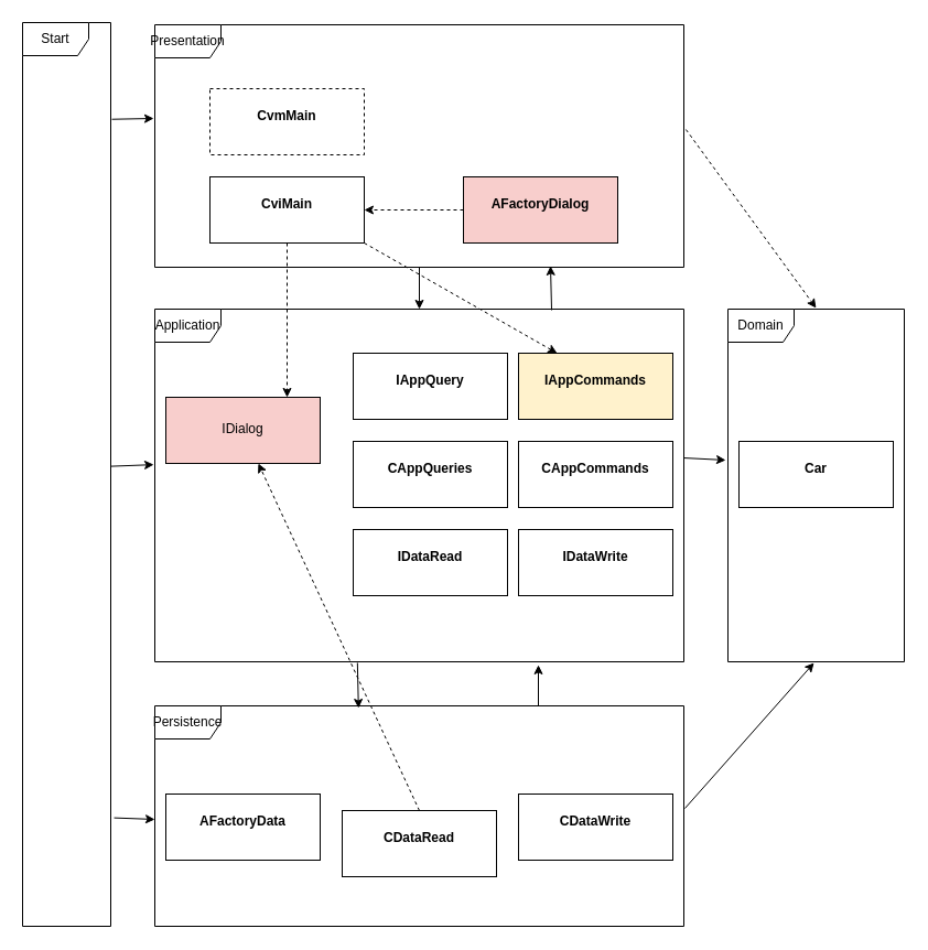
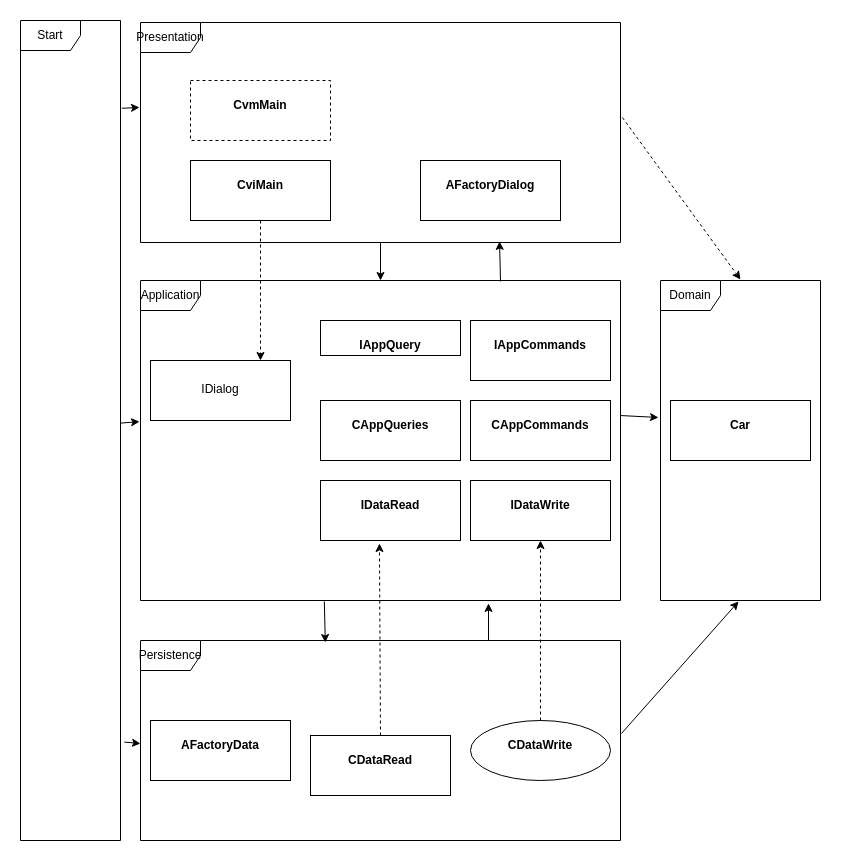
  <mxCell id="0" />
  <mxCell id="1" parent="0" />
  <mxCell id="2" value="Presentation" style="shape=umlFrame;whiteSpace=wrap;html=1;" vertex="1" parent="1"><mxGeometry x="140" y="22" width="480" height="220" as="geometry" /></mxCell>
  <mxCell id="3" value="Application" style="shape=umlFrame;whiteSpace=wrap;html=1;" vertex="1" parent="1"><mxGeometry x="140" y="280" width="480" height="320" as="geometry" /></mxCell>
  <mxCell id="4" value="Domain" style="shape=umlFrame;whiteSpace=wrap;html=1;" vertex="1" parent="1"><mxGeometry x="660" y="280" width="160" height="320" as="geometry" /></mxCell>
  <mxCell id="5" value="Persistence" style="shape=umlFrame;whiteSpace=wrap;html=1;" vertex="1" parent="1"><mxGeometry x="140" y="640" width="480" height="200" as="geometry" /></mxCell>
- <mxCell id="6" value="Start" style="shape=umlFrame;whiteSpace=wrap;html=1;" vertex="1" parent="1"><mxGeometry y="20" width="80" height="820" as="geometry" x="20" /></mxCell>
+ <mxCell id="6" value="Start" style="shape=umlFrame;whiteSpace=wrap;html=1;" vertex="1" parent="1"><mxGeometry x="20" y="20" width="100" height="820" as="geometry" /></mxCell>
  <mxCell id="7" value="&lt;p style=&quot;margin: 0px ; margin-top: 4px ; text-align: center&quot;&gt;&lt;br&gt;&lt;b&gt;CvmMain&lt;/b&gt;&lt;/p&gt;" style="verticalAlign=top;align=left;overflow=fill;fontSize=12;fontFamily=Helvetica;html=1;dashed=1;" vertex="1" parent="1"><mxGeometry x="190" y="80" width="140" height="60" as="geometry" /></mxCell>
  <mxCell id="8" value="&lt;p style=&quot;margin: 0px ; margin-top: 4px ; text-align: center&quot;&gt;&lt;br&gt;&lt;b&gt;CviMain&lt;/b&gt;&lt;/p&gt;" style="verticalAlign=top;align=left;overflow=fill;fontSize=12;fontFamily=Helvetica;html=1;" vertex="1" parent="1"><mxGeometry x="190" y="160" width="140" height="60" as="geometry" /></mxCell>
- <mxCell id="9" value="&lt;p style=&quot;margin: 0px ; margin-top: 4px ; text-align: center&quot;&gt;&lt;br&gt;&lt;b&gt;AFactoryDialog&lt;/b&gt;&lt;/p&gt;" style="verticalAlign=top;align=left;overflow=fill;fontSize=12;fontFamily=Helvetica;html=1;fillColor=#f8cecc;" vertex="1" parent="1"><mxGeometry x="420" y="160" width="140" height="60" as="geometry" /></mxCell>
- <mxCell id="10" value="&lt;p style=&quot;margin: 0px ; margin-top: 4px ; text-align: center&quot;&gt;&lt;br&gt;&lt;/p&gt;&lt;p style=&quot;margin: 0px ; margin-top: 4px ; text-align: center&quot;&gt;IDialog&lt;/p&gt;" style="verticalAlign=top;align=left;overflow=fill;fontSize=12;fontFamily=Helvetica;html=1;fillColor=#f8cecc;" vertex="1" parent="1"><mxGeometry x="150" y="360" width="140" height="60" as="geometry" /></mxCell>
- <mxCell id="11" value="&lt;p style=&quot;margin: 0px ; margin-top: 4px ; text-align: center&quot;&gt;&lt;br&gt;&lt;b&gt;IAppQuery&lt;/b&gt;&lt;/p&gt;" style="verticalAlign=top;align=left;overflow=fill;fontSize=12;fontFamily=Helvetica;html=1;" vertex="1" parent="1"><mxGeometry x="320" y="320" width="140" height="60" as="geometry" /></mxCell>
+ <mxCell id="9" value="&lt;p style=&quot;margin: 0px ; margin-top: 4px ; text-align: center&quot;&gt;&lt;br&gt;&lt;b&gt;AFactoryDialog&lt;/b&gt;&lt;/p&gt;" style="verticalAlign=top;align=left;overflow=fill;fontSize=12;fontFamily=Helvetica;html=1;" vertex="1" parent="1"><mxGeometry x="420" y="160" width="140" height="60" as="geometry" /></mxCell>
+ <mxCell id="10" value="&lt;p style=&quot;margin: 0px ; margin-top: 4px ; text-align: center&quot;&gt;&lt;br&gt;&lt;/p&gt;&lt;p style=&quot;margin: 0px ; margin-top: 4px ; text-align: center&quot;&gt;IDialog&lt;/p&gt;" style="verticalAlign=top;align=left;overflow=fill;fontSize=12;fontFamily=Helvetica;html=1;" vertex="1" parent="1"><mxGeometry x="150" y="360" width="140" height="60" as="geometry" /></mxCell>
+ <mxCell id="11" value="&lt;p style=&quot;margin: 0px ; margin-top: 4px ; text-align: center&quot;&gt;&lt;br&gt;&lt;b&gt;IAppQuery&lt;/b&gt;&lt;/p&gt;" style="verticalAlign=top;align=left;overflow=fill;fontSize=12;fontFamily=Helvetica;html=1;" vertex="1" parent="1"><mxGeometry x="320" y="320" width="140" height="35" as="geometry" /></mxCell>
  <mxCell id="12" value="&lt;p style=&quot;margin: 0px ; margin-top: 4px ; text-align: center&quot;&gt;&lt;br&gt;&lt;b&gt;CAppQueries&lt;/b&gt;&lt;/p&gt;" style="verticalAlign=top;align=left;overflow=fill;fontSize=12;fontFamily=Helvetica;html=1;" vertex="1" parent="1"><mxGeometry x="320" y="400" width="140" height="60" as="geometry" /></mxCell>
  <mxCell id="13" value="&lt;p style=&quot;margin: 0px ; margin-top: 4px ; text-align: center&quot;&gt;&lt;br&gt;&lt;b&gt;IDataRead&lt;/b&gt;&lt;/p&gt;" style="verticalAlign=top;align=left;overflow=fill;fontSize=12;fontFamily=Helvetica;html=1;" vertex="1" parent="1"><mxGeometry x="320" y="480" width="140" height="60" as="geometry" /></mxCell>
- <mxCell id="14" value="&lt;p style=&quot;margin: 0px ; margin-top: 4px ; text-align: center&quot;&gt;&lt;br&gt;&lt;b&gt;IAppCommands&lt;/b&gt;&lt;/p&gt;" style="verticalAlign=top;align=left;overflow=fill;fontSize=12;fontFamily=Helvetica;html=1;fillColor=#fff2cc;" vertex="1" parent="1"><mxGeometry x="470" y="320" width="140" height="60" as="geometry" /></mxCell>
+ <mxCell id="14" value="&lt;p style=&quot;margin: 0px ; margin-top: 4px ; text-align: center&quot;&gt;&lt;br&gt;&lt;b&gt;IAppCommands&lt;/b&gt;&lt;/p&gt;" style="verticalAlign=top;align=left;overflow=fill;fontSize=12;fontFamily=Helvetica;html=1;" vertex="1" parent="1"><mxGeometry x="470" y="320" width="140" height="60" as="geometry" /></mxCell>
  <mxCell id="15" value="&lt;p style=&quot;margin: 0px ; margin-top: 4px ; text-align: center&quot;&gt;&lt;br&gt;&lt;b&gt;CAppCommands&lt;/b&gt;&lt;/p&gt;" style="verticalAlign=top;align=left;overflow=fill;fontSize=12;fontFamily=Helvetica;html=1;" vertex="1" parent="1"><mxGeometry x="470" y="400" width="140" height="60" as="geometry" /></mxCell>
  <mxCell id="16" value="&lt;p style=&quot;margin: 0px ; margin-top: 4px ; text-align: center&quot;&gt;&lt;br&gt;&lt;b&gt;IDataWrite&lt;/b&gt;&lt;/p&gt;" style="verticalAlign=top;align=left;overflow=fill;fontSize=12;fontFamily=Helvetica;html=1;" vertex="1" parent="1"><mxGeometry x="470" y="480" width="140" height="60" as="geometry" /></mxCell>
  <mxCell id="17" value="&lt;p style=&quot;margin: 0px ; margin-top: 4px ; text-align: center&quot;&gt;&lt;br&gt;&lt;b&gt;AFactoryData&lt;/b&gt;&lt;/p&gt;" style="verticalAlign=top;align=left;overflow=fill;fontSize=12;fontFamily=Helvetica;html=1;" vertex="1" parent="1"><mxGeometry x="150" y="720" width="140" height="60" as="geometry" /></mxCell>
- <mxCell id="18" value="&lt;p style=&quot;margin: 0px ; margin-top: 4px ; text-align: center&quot;&gt;&lt;br&gt;&lt;b&gt;CDataWrite&lt;/b&gt;&lt;/p&gt;" style="verticalAlign=top;align=left;overflow=fill;fontSize=12;fontFamily=Helvetica;html=1;" vertex="1" parent="1"><mxGeometry x="470" y="720" width="140" height="60" as="geometry" /></mxCell>
+ <mxCell id="18" value="&lt;p style=&quot;margin: 0px ; margin-top: 4px ; text-align: center&quot;&gt;&lt;br&gt;&lt;b&gt;CDataWrite&lt;/b&gt;&lt;/p&gt;" style="ellipse;verticalAlign=top;align=left;overflow=fill;fontSize=12;fontFamily=Helvetica;html=1;" vertex="1" parent="1"><mxGeometry x="470" y="720" width="140" height="60" as="geometry" /></mxCell>
  <mxCell id="19" value="&lt;p style=&quot;margin: 0px ; margin-top: 4px ; text-align: center&quot;&gt;&lt;br&gt;&lt;b&gt;Car&lt;/b&gt;&lt;/p&gt;" style="verticalAlign=top;align=left;overflow=fill;fontSize=12;fontFamily=Helvetica;html=1;" vertex="1" parent="1"><mxGeometry x="670" y="400" width="140" height="60" as="geometry" /></mxCell>
  <mxCell id="20" value="&lt;p style=&quot;margin: 0px ; margin-top: 4px ; text-align: center&quot;&gt;&lt;br&gt;&lt;b&gt;CDataRead&lt;/b&gt;&lt;/p&gt;" style="verticalAlign=top;align=left;overflow=fill;fontSize=12;fontFamily=Helvetica;html=1;" vertex="1" parent="1"><mxGeometry x="310" y="735" width="140" height="60" as="geometry" /></mxCell>
- <mxCell id="21" value="" style="endArrow=classic;html=1;entryX=1;entryY=0.5;entryDx=0;entryDy=0;exitX=0;exitY=0.5;exitDx=0;exitDy=0;dashed=1;" edge="1" parent="1" source="9" target="8"><mxGeometry width="50" height="50" relative="1" as="geometry"><mxPoint x="430" y="240" as="sourcePoint" /><mxPoint x="480" y="190" as="targetPoint" /></mxGeometry></mxCell>
  <mxCell id="22" value="" style="endArrow=classic;html=1;dashed=1;exitX=0.5;exitY=1;exitDx=0;exitDy=0;" edge="1" parent="1" source="8"><mxGeometry width="50" height="50" relative="1" as="geometry"><mxPoint x="220" y="320" as="sourcePoint" /><mxPoint x="260" y="360" as="targetPoint" /></mxGeometry></mxCell>
- <mxCell id="23" value="" style="endArrow=classic;html=1;dashed=1;exitX=0.5;exitY=0;exitDx=0;exitDy=0;" edge="1" parent="1" source="20" target="10"><mxGeometry width="50" height="50" relative="1" as="geometry"><mxPoint x="360" y="720" as="sourcePoint" /><mxPoint x="410" y="670" as="targetPoint" /></mxGeometry></mxCell>
+ <mxCell id="23" value="" style="endArrow=classic;html=1;dashed=1;exitX=0.5;exitY=0;exitDx=0;exitDy=0;entryX=0.421;entryY=1.05;entryDx=0;entryDy=0;entryPerimeter=0;" edge="1" parent="1" source="20" target="13"><mxGeometry width="50" height="50" relative="1" as="geometry"><mxPoint x="360" y="720" as="sourcePoint" /><mxPoint x="410" y="670" as="targetPoint" /></mxGeometry></mxCell>
+ <mxCell id="24" value="" style="endArrow=classic;html=1;dashed=1;exitX=0.5;exitY=0;exitDx=0;exitDy=0;entryX=0.5;entryY=1;entryDx=0;entryDy=0;" edge="1" parent="1" source="18" target="16"><mxGeometry width="50" height="50" relative="1" as="geometry"><mxPoint x="500" y="700" as="sourcePoint" /><mxPoint x="550" y="650" as="targetPoint" /></mxGeometry></mxCell>
  <mxCell id="25" value="" style="endArrow=classic;html=1;entryX=0.725;entryY=1.009;entryDx=0;entryDy=0;entryPerimeter=0;" edge="1" parent="1" target="3"><mxGeometry width="50" height="50" relative="1" as="geometry"><mxPoint x="488" y="640" as="sourcePoint" /><mxPoint x="520" y="610" as="targetPoint" /></mxGeometry></mxCell>
  <mxCell id="26" value="" style="endArrow=classic;html=1;exitX=0.383;exitY=1.003;exitDx=0;exitDy=0;exitPerimeter=0;entryX=0.385;entryY=0.01;entryDx=0;entryDy=0;entryPerimeter=0;" edge="1" parent="1" source="3" target="5"><mxGeometry width="50" height="50" relative="1" as="geometry"><mxPoint x="310" y="660" as="sourcePoint" /><mxPoint x="360" y="610" as="targetPoint" /></mxGeometry></mxCell>
  <mxCell id="27" value="" style="endArrow=classic;html=1;exitX=1.002;exitY=0.465;exitDx=0;exitDy=0;exitPerimeter=0;entryX=0.488;entryY=1.003;entryDx=0;entryDy=0;entryPerimeter=0;" edge="1" parent="1" source="5" target="4"><mxGeometry width="50" height="50" relative="1" as="geometry"><mxPoint x="680" y="770" as="sourcePoint" /><mxPoint x="730" y="720" as="targetPoint" /></mxGeometry></mxCell>
  <mxCell id="28" value="" style="endArrow=classic;html=1;exitX=1;exitY=0.422;exitDx=0;exitDy=0;exitPerimeter=0;" edge="1" parent="1" source="3"><mxGeometry width="50" height="50" relative="1" as="geometry"><mxPoint x="624" y="417" as="sourcePoint" /><mxPoint x="658" y="417" as="targetPoint" /></mxGeometry></mxCell>
  <mxCell id="29" value="" style="endArrow=classic;html=1;exitX=1.004;exitY=0.432;exitDx=0;exitDy=0;exitPerimeter=0;entryX=0.5;entryY=-0.003;entryDx=0;entryDy=0;entryPerimeter=0;dashed=1;" edge="1" parent="1" source="2" target="4"><mxGeometry width="50" height="50" relative="1" as="geometry"><mxPoint x="720" y="200" as="sourcePoint" /><mxPoint x="770" y="150" as="targetPoint" /></mxGeometry></mxCell>
  <mxCell id="30" value="" style="endArrow=classic;html=1;exitX=0.75;exitY=0.003;exitDx=0;exitDy=0;exitPerimeter=0;entryX=0.748;entryY=0.995;entryDx=0;entryDy=0;entryPerimeter=0;" edge="1" parent="1" source="3" target="2"><mxGeometry width="50" height="50" relative="1" as="geometry"><mxPoint x="450" y="300" as="sourcePoint" /><mxPoint x="500" y="250" as="targetPoint" /></mxGeometry></mxCell>
  <mxCell id="31" value="" style="endArrow=classic;html=1;exitX=0.5;exitY=1;exitDx=0;exitDy=0;exitPerimeter=0;" edge="1" parent="1" source="2" target="3"><mxGeometry width="50" height="50" relative="1" as="geometry"><mxPoint x="420" y="310" as="sourcePoint" /><mxPoint x="470" y="260" as="targetPoint" /></mxGeometry></mxCell>
  <mxCell id="32" value="" style="endArrow=classic;html=1;exitX=1.013;exitY=0.107;exitDx=0;exitDy=0;exitPerimeter=0;" edge="1" parent="1" source="6"><mxGeometry width="50" height="50" relative="1" as="geometry"><mxPoint x="60" y="180" as="sourcePoint" /><mxPoint x="139" y="107" as="targetPoint" /></mxGeometry></mxCell>
  <mxCell id="33" value="" style="endArrow=classic;html=1;exitX=1;exitY=0.491;exitDx=0;exitDy=0;exitPerimeter=0;entryX=-0.002;entryY=0.441;entryDx=0;entryDy=0;entryPerimeter=0;" edge="1" parent="1" source="6" target="3"><mxGeometry width="50" height="50" relative="1" as="geometry"><mxPoint x="110" y="450" as="sourcePoint" /><mxPoint x="160" y="400" as="targetPoint" /></mxGeometry></mxCell>
  <mxCell id="34" value="" style="endArrow=classic;html=1;exitX=1.038;exitY=0.88;exitDx=0;exitDy=0;exitPerimeter=0;entryX=0;entryY=0.515;entryDx=0;entryDy=0;entryPerimeter=0;" edge="1" parent="1" source="6" target="5"><mxGeometry width="50" height="50" relative="1" as="geometry"><mxPoint x="90" y="790" as="sourcePoint" /><mxPoint x="140" y="740" as="targetPoint" /></mxGeometry></mxCell>
- <mxCell id="35" value="" style="endArrow=classic;html=1;dashed=1;exitX=1;exitY=1;exitDx=0;exitDy=0;entryX=0.25;entryY=0;entryDx=0;entryDy=0;" edge="1" parent="1" source="8" target="14"><mxGeometry width="50" height="50" relative="1" as="geometry"><mxPoint x="310" y="270" as="sourcePoint" /><mxPoint x="360" y="220" as="targetPoint" /></mxGeometry></mxCell>
